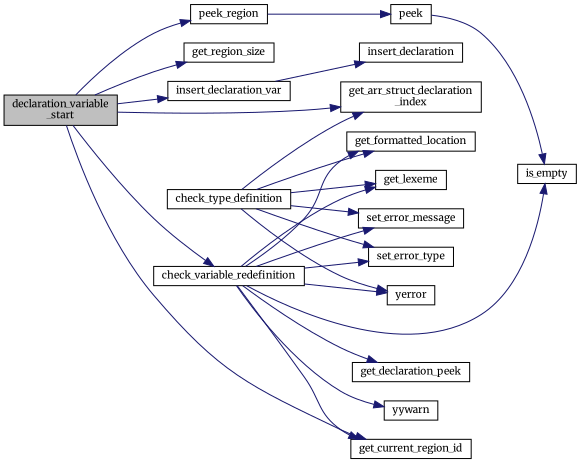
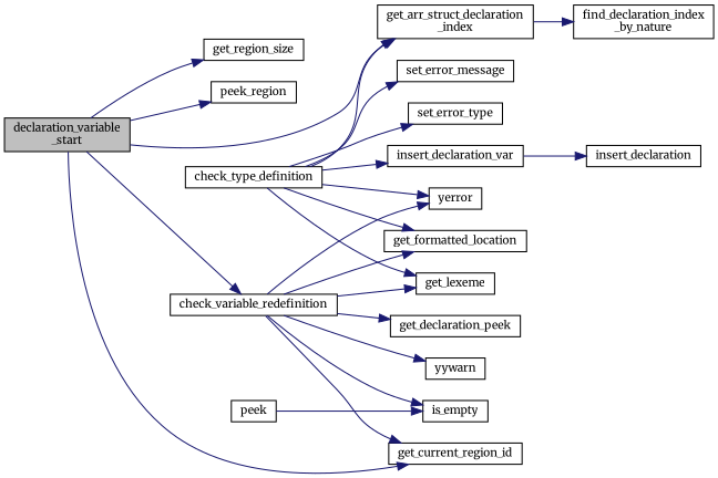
  digraph {
    fontname=Merriweather
    rankdir=LR
    node [color=black fillcolor=white fontname=Merriweather fontsize=10 shape=record style=filled]
    edge [color=midnightblue fontname=Merriweather fontsize=10 labelfontname=Helvetica labelfontsize=10 style=solid]
    n1 [fillcolor=grey75 fontcolor=black height=0.2 label="declaration_variable\l_start" width=0.4]
    n2 [height=0.2 label="get_arr_struct_declaration\l_index" width=0.4]
    n3 [height=0.2 label=check_variable_redefinition width=0.4]
    n4 [height=0.2 label=get_current_region_id width=0.4]
    n5 [height=0.2 label=get_region_size width=0.4]
    n6 [height=0.2 label=insert_declaration_var width=0.4]
    n7 [height=0.2 label=peek_region width=0.4]
    n8 [height=0.2 label=check_type_definition width=0.4]
    n9 [height=0.2 label=get_formatted_location width=0.4]
    n10 [height=0.2 label=get_lexeme width=0.4]
    n11 [height=0.2 label=set_error_message width=0.4]
    n12 [height=0.2 label=set_error_type width=0.4]
    n13 [height=0.2 label=yerror width=0.4]
+   n14 [height=0.2 label="find_declaration_index\l_by_nature" width=0.4]
    n15 [height=0.2 label=get_declaration_peek width=0.4]
    n16 [height=0.2 label=yywarn width=0.4]
    n17 [height=0.2 label=is_empty width=0.4]
    n18 [height=0.2 label=insert_declaration width=0.4]
    n19 [height=0.2 label=peek width=0.4]
    n1 -> n2
    n1 -> n3
    n1 -> n4
    n1 -> n5
-   n1 -> n6
+   n8 -> n6
    n1 -> n7
+   n2 -> n14
    n3 -> n4
    n3 -> n9
    n3 -> n10
-   n3 -> n11
-   n3 -> n12
    n3 -> n13
    n3 -> n15
    n3 -> n16
    n3 -> n17
    n6 -> n18
-   n7 -> n19
    n8 -> n2
    n8 -> n9
    n8 -> n10
    n8 -> n11
    n8 -> n12
    n8 -> n13
    n19 -> n17
  }
